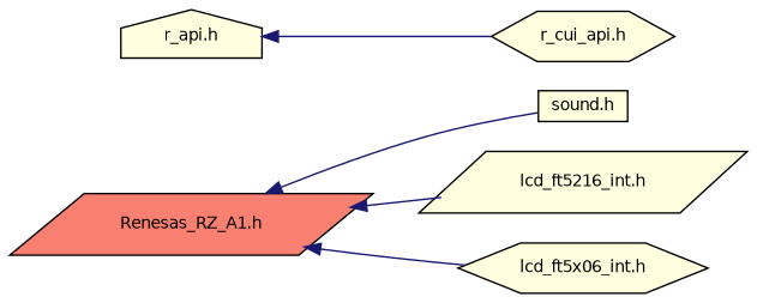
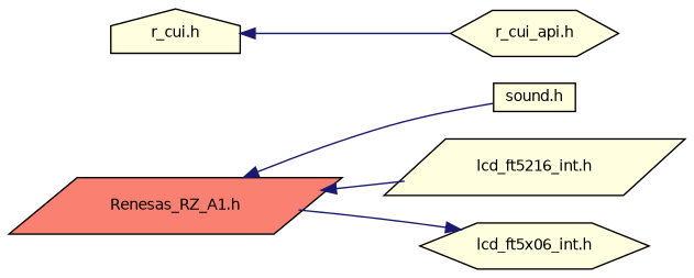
  digraph {
    rankdir=LR
    node [color=black fillcolor=lightyellow fontname=Helvetica fontsize=10 shape=parallelogram style=filled]
    edge [color=midnightblue dir=back fontname=Helvetica fontsize=10 labelfontname=Helvetica labelfontsize=10 style=solid]
    n1 [fillcolor=salmon fontcolor=black height=0.2 label="Renesas_RZ_A1.h" width=0.4]
    n2 [height=0.2 label="sound.h" shape=box width=0.4]
    n3 [height=0.2 label="lcd_ft5216_int.h" width=0.4]
    n4 [height=0.2 label="lcd_ft5x06_int.h" shape=hexagon width=0.4]
-   n5 [height=0.2 label="r_api.h" shape=house width=0.4]
+   n5 [height=0.2 label="r_cui.h" shape=house width=0.4]
    n6 [height=0.2 label="r_cui_api.h" shape=hexagon width=0.4]
    n1 -> n2
    n1 -> n3
-   n1 -> n4
+   n4 -> n1
    n5 -> n6
  }
